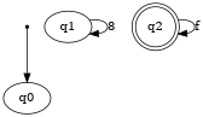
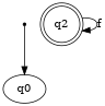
  digraph {
    inic [shape=point]
    q0
-   q1
    q2 [shape=doublecircle]
    inic -> q0
-   q1 -> q1 [label=8]
    q2 -> q2 [label=f]
  }
